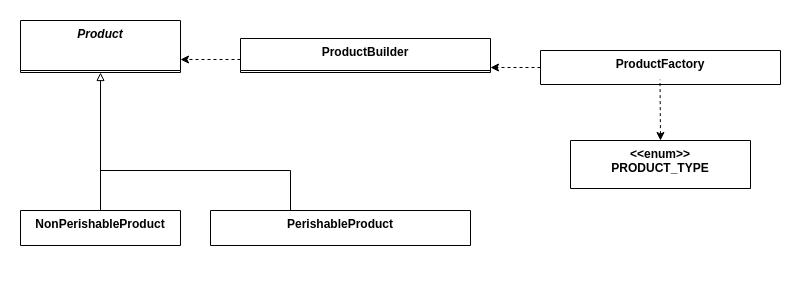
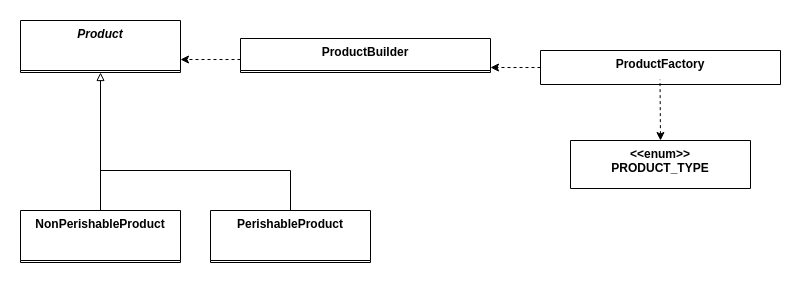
  <mxCell id="0" />
  <mxCell id="1" parent="0" />
  <mxCell id="2" value="Product" style="swimlane;fontStyle=3;align=center;verticalAlign=top;childLayout=stackLayout;horizontal=1;startSize=50;horizontalStack=0;resizeParent=1;resizeParentMax=0;resizeLast=0;collapsible=1;marginBottom=0;" vertex="1" parent="1"><mxGeometry x="20" y="20" width="160" height="52" as="geometry" /></mxCell>
  <mxCell id="3" value="ProductFactory" style="swimlane;fontStyle=1;align=center;verticalAlign=top;childLayout=stackLayout;horizontal=1;startSize=34;horizontalStack=0;resizeParent=1;resizeParentMax=0;resizeLast=0;collapsible=1;marginBottom=0;" vertex="1" parent="1"><mxGeometry x="540" y="50" width="240" height="34" as="geometry" /></mxCell>
  <mxCell id="4" value="ProductBuilder" style="swimlane;fontStyle=1;align=center;verticalAlign=top;childLayout=stackLayout;horizontal=1;startSize=32;horizontalStack=0;resizeParent=1;resizeParentMax=0;resizeLast=0;collapsible=1;marginBottom=0;" vertex="1" parent="1"><mxGeometry x="240" y="38" width="250" height="34" as="geometry" /></mxCell>
  <mxCell id="5" style="edgeStyle=orthogonalEdgeStyle;rounded=0;orthogonalLoop=1;jettySize=auto;html=1;exitX=0;exitY=0.5;exitDx=0;exitDy=0;entryX=1;entryY=0.5;entryDx=0;entryDy=0;dashed=1;" edge="1" parent="1"><mxGeometry relative="1" as="geometry"><mxPoint x="540" y="67" as="sourcePoint" /><mxPoint x="490" y="67" as="targetPoint" /></mxGeometry></mxCell>
  <mxCell id="6" style="edgeStyle=orthogonalEdgeStyle;rounded=0;orthogonalLoop=1;jettySize=auto;html=1;endArrow=classic;endFill=1;entryX=1;entryY=0.5;entryDx=0;entryDy=0;dashed=1;" edge="1" parent="1"><mxGeometry relative="1" as="geometry"><mxPoint x="240" y="59" as="sourcePoint" /><mxPoint x="180" y="59" as="targetPoint" /><Array as="points"><mxPoint x="237" y="59" /><mxPoint x="237" y="59" /></Array></mxGeometry></mxCell>
  <mxCell id="7" style="edgeStyle=orthogonalEdgeStyle;rounded=0;orthogonalLoop=1;jettySize=auto;html=1;exitX=0.5;exitY=0;exitDx=0;exitDy=0;entryX=0.498;entryY=0.966;entryDx=0;entryDy=0;entryPerimeter=0;dashed=1;endArrow=none;endFill=0;startArrow=classic;startFill=1;" edge="1" parent="1" source="8"><mxGeometry relative="1" as="geometry"><mxPoint x="659.52" y="79.116" as="targetPoint" /></mxGeometry></mxCell>
  <mxCell id="8" value="&lt;&lt;enum&gt;&gt;&#10;PRODUCT_TYPE" style="swimlane;fontStyle=1;align=center;verticalAlign=top;childLayout=stackLayout;horizontal=1;startSize=48;horizontalStack=0;resizeParent=1;resizeParentMax=0;resizeLast=0;collapsible=1;marginBottom=0;" vertex="1" parent="1"><mxGeometry x="570" y="140" width="180" height="48" as="geometry" /></mxCell>
  <mxCell id="9" style="edgeStyle=orthogonalEdgeStyle;rounded=0;orthogonalLoop=1;jettySize=auto;html=1;exitX=0.5;exitY=0;exitDx=0;exitDy=0;entryX=0.5;entryY=1;entryDx=0;entryDy=0;entryPerimeter=0;endArrow=block;endFill=0;" edge="1" parent="1" source="10"><mxGeometry relative="1" as="geometry"><mxPoint x="100" y="72" as="targetPoint" /></mxGeometry></mxCell>
- <mxCell id="10" value="NonPerishableProduct" style="swimlane;fontStyle=1;align=center;verticalAlign=top;childLayout=stackLayout;horizontal=1;startSize=50;horizontalStack=0;resizeParent=1;resizeParentMax=0;resizeLast=0;collapsible=1;marginBottom=0;" vertex="1" parent="1"><mxGeometry x="20" y="210" width="160" height="35" as="geometry" /></mxCell>
+ <mxCell id="10" value="NonPerishableProduct" style="swimlane;fontStyle=1;align=center;verticalAlign=top;childLayout=stackLayout;horizontal=1;startSize=50;horizontalStack=0;resizeParent=1;resizeParentMax=0;resizeLast=0;collapsible=1;marginBottom=0;" vertex="1" parent="1"><mxGeometry x="20" y="210" width="160" height="52" as="geometry" /></mxCell>
  <mxCell id="11" style="edgeStyle=orthogonalEdgeStyle;rounded=0;orthogonalLoop=1;jettySize=auto;html=1;exitX=0.5;exitY=0;exitDx=0;exitDy=0;endArrow=none;endFill=0;" edge="1" parent="1" source="12"><mxGeometry relative="1" as="geometry"><mxPoint x="100" y="170" as="targetPoint" /><Array as="points"><mxPoint x="290" y="170" /></Array></mxGeometry></mxCell>
- <mxCell id="12" value="PerishableProduct" style="swimlane;fontStyle=1;align=center;verticalAlign=top;childLayout=stackLayout;horizontal=1;startSize=50;horizontalStack=0;resizeParent=1;resizeParentMax=0;resizeLast=0;collapsible=1;marginBottom=0;" vertex="1" parent="1"><mxGeometry x="210" y="210" width="260" height="35" as="geometry" /></mxCell>
+ <mxCell id="12" value="PerishableProduct" style="swimlane;fontStyle=1;align=center;verticalAlign=top;childLayout=stackLayout;horizontal=1;startSize=50;horizontalStack=0;resizeParent=1;resizeParentMax=0;resizeLast=0;collapsible=1;marginBottom=0;" vertex="1" parent="1"><mxGeometry x="210" y="210" width="160" height="52" as="geometry" /></mxCell>
